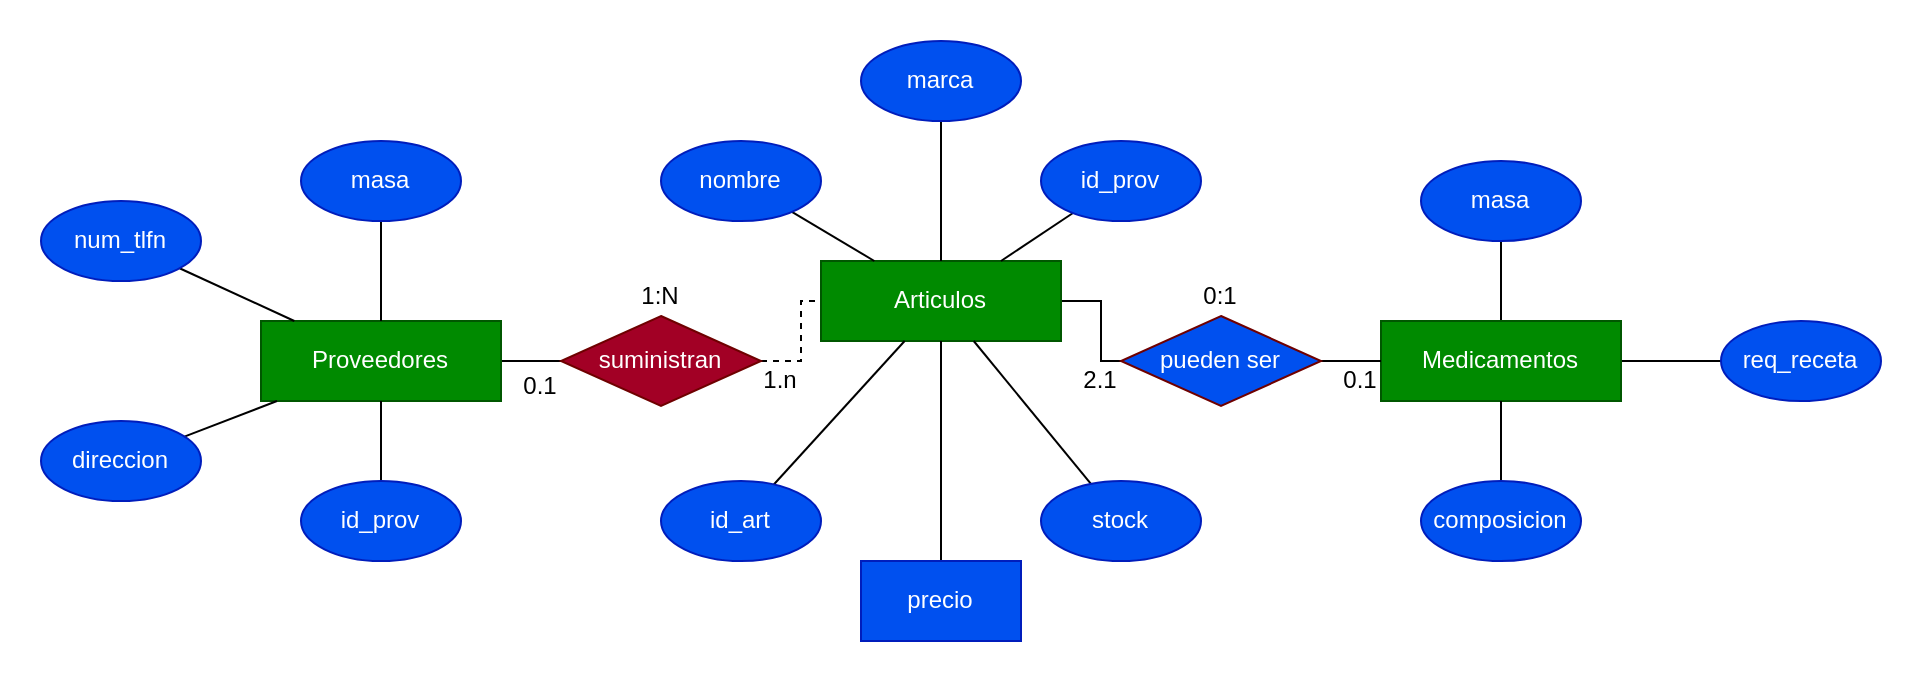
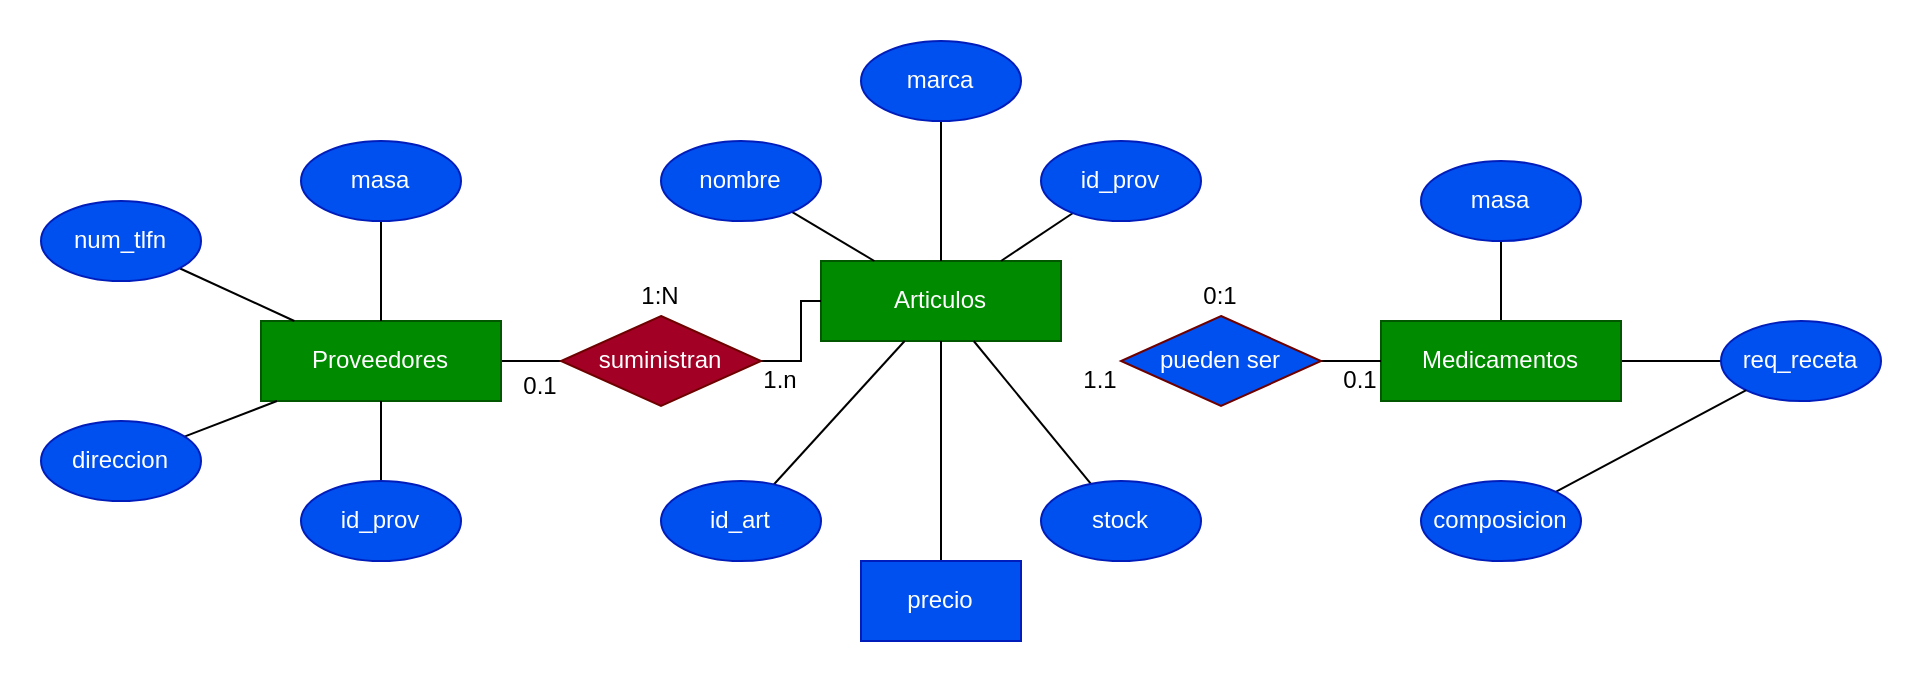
  <mxCell id="0" />
  <mxCell id="1" parent="0" />
  <mxCell id="2" style="edgeStyle=orthogonalEdgeStyle;rounded=0;orthogonalLoop=1;jettySize=auto;html=1;endArrow=none;endFill=0;" parent="1" source="3" target="10" edge="1"><mxGeometry relative="1" as="geometry" /></mxCell>
  <mxCell id="3" value="Proveedores" style="rounded=0;whiteSpace=wrap;html=1;fillColor=#008a00;fontColor=#ffffff;strokeColor=#005700;" parent="1" vertex="1"><mxGeometry x="130" y="160" width="120" height="40" as="geometry" /></mxCell>
- <mxCell id="4" style="edgeStyle=orthogonalEdgeStyle;rounded=0;orthogonalLoop=1;jettySize=auto;html=1;endArrow=none;endFill=0;" parent="1" source="5" target="12" edge="1"><mxGeometry relative="1" as="geometry" /></mxCell>
  <mxCell id="5" value="Articulos" style="rounded=0;whiteSpace=wrap;html=1;fillColor=#008a00;fontColor=#ffffff;strokeColor=#005700;" parent="1" vertex="1"><mxGeometry x="410" y="130" width="120" height="40" as="geometry" /></mxCell>
  <mxCell id="6" style="rounded=0;orthogonalLoop=1;jettySize=auto;html=1;endArrow=none;endFill=0;" edge="1" parent="1" source="8" target="33"><mxGeometry relative="1" as="geometry" /></mxCell>
  <mxCell id="7" style="edgeStyle=none;rounded=0;orthogonalLoop=1;jettySize=auto;html=1;endArrow=none;endFill=0;" edge="1" parent="1" source="8" target="34"><mxGeometry relative="1" as="geometry" /></mxCell>
  <mxCell id="8" value="Medicamentos" style="rounded=0;whiteSpace=wrap;html=1;fillColor=#008a00;fontColor=#ffffff;strokeColor=#005700;" parent="1" vertex="1"><mxGeometry x="690" y="160" width="120" height="40" as="geometry" /></mxCell>
- <mxCell id="9" style="edgeStyle=orthogonalEdgeStyle;rounded=0;orthogonalLoop=1;jettySize=auto;html=1;endArrow=none;endFill=0;dashed=1;" parent="1" source="10" target="5" edge="1"><mxGeometry relative="1" as="geometry" /></mxCell>
+ <mxCell id="9" style="edgeStyle=orthogonalEdgeStyle;rounded=0;orthogonalLoop=1;jettySize=auto;html=1;endArrow=none;endFill=0;" parent="1" source="10" target="5" edge="1"><mxGeometry relative="1" as="geometry" /></mxCell>
  <mxCell id="10" value="suministran" style="rhombus;whiteSpace=wrap;html=1;fillColor=#a20025;fontColor=#ffffff;strokeColor=#6F0000;" parent="1" vertex="1"><mxGeometry x="280" y="157.5" width="100" height="45" as="geometry" /></mxCell>
  <mxCell id="11" style="edgeStyle=orthogonalEdgeStyle;rounded=0;orthogonalLoop=1;jettySize=auto;html=1;endArrow=none;endFill=0;" parent="1" source="12" target="8" edge="1"><mxGeometry relative="1" as="geometry" /></mxCell>
  <mxCell id="12" value="pueden ser" style="rhombus;whiteSpace=wrap;html=1;fillColor=#0050ef;fontColor=#ffffff;strokeColor=#6F0000;" parent="1" vertex="1"><mxGeometry x="560" y="157.5" width="100" height="45" as="geometry" /></mxCell>
  <mxCell id="13" style="rounded=0;orthogonalLoop=1;jettySize=auto;html=1;endArrow=none;endFill=0;" parent="1" source="14" target="3" edge="1"><mxGeometry relative="1" as="geometry" /></mxCell>
  <mxCell id="14" value="masa" style="ellipse;whiteSpace=wrap;html=1;fillColor=#0050ef;fontColor=#ffffff;strokeColor=#001DBC;" parent="1" vertex="1"><mxGeometry x="150" y="70" width="80" height="40" as="geometry" /></mxCell>
  <mxCell id="15" style="edgeStyle=none;rounded=0;orthogonalLoop=1;jettySize=auto;html=1;endArrow=none;endFill=0;" parent="1" source="16" target="3" edge="1"><mxGeometry relative="1" as="geometry" /></mxCell>
  <mxCell id="16" value="num_tlfn" style="ellipse;whiteSpace=wrap;html=1;fillColor=#0050ef;fontColor=#ffffff;strokeColor=#001DBC;" parent="1" vertex="1"><mxGeometry x="20" y="100" width="80" height="40" as="geometry" /></mxCell>
  <mxCell id="17" style="edgeStyle=none;rounded=0;orthogonalLoop=1;jettySize=auto;html=1;endArrow=none;endFill=0;" parent="1" source="18" target="3" edge="1"><mxGeometry relative="1" as="geometry" /></mxCell>
  <mxCell id="18" value="direccion" style="ellipse;whiteSpace=wrap;html=1;fillColor=#0050ef;fontColor=#ffffff;strokeColor=#001DBC;" parent="1" vertex="1"><mxGeometry x="20" y="210" width="80" height="40" as="geometry" /></mxCell>
  <mxCell id="19" style="edgeStyle=none;rounded=0;orthogonalLoop=1;jettySize=auto;html=1;endArrow=none;endFill=0;" parent="1" source="20" target="3" edge="1"><mxGeometry relative="1" as="geometry" /></mxCell>
  <mxCell id="20" value="id_prov" style="ellipse;whiteSpace=wrap;html=1;fillColor=#0050ef;fontColor=#ffffff;strokeColor=#001DBC;" parent="1" vertex="1"><mxGeometry x="150" y="240" width="80" height="40" as="geometry" /></mxCell>
  <mxCell id="21" style="edgeStyle=none;rounded=0;orthogonalLoop=1;jettySize=auto;html=1;endArrow=none;endFill=0;" parent="1" source="22" target="5" edge="1"><mxGeometry relative="1" as="geometry" /></mxCell>
  <mxCell id="22" value="nombre" style="ellipse;whiteSpace=wrap;html=1;fillColor=#0050ef;fontColor=#ffffff;strokeColor=#001DBC;" parent="1" vertex="1"><mxGeometry x="330" y="70" width="80" height="40" as="geometry" /></mxCell>
  <mxCell id="23" style="edgeStyle=none;rounded=0;orthogonalLoop=1;jettySize=auto;html=1;endArrow=none;endFill=0;" parent="1" source="24" target="5" edge="1"><mxGeometry relative="1" as="geometry" /></mxCell>
  <mxCell id="24" value="marca" style="ellipse;whiteSpace=wrap;html=1;fillColor=#0050ef;fontColor=#ffffff;strokeColor=#001DBC;" parent="1" vertex="1"><mxGeometry x="430" y="20" width="80" height="40" as="geometry" /></mxCell>
  <mxCell id="25" style="edgeStyle=none;rounded=0;orthogonalLoop=1;jettySize=auto;html=1;endArrow=none;endFill=0;" parent="1" source="26" target="5" edge="1"><mxGeometry relative="1" as="geometry" /></mxCell>
  <mxCell id="26" value="precio" style="whiteSpace=wrap;html=1;fillColor=#0050ef;fontColor=#ffffff;strokeColor=#001DBC;rounded=0;" parent="1" vertex="1"><mxGeometry x="430" y="280" width="80" height="40" as="geometry" /></mxCell>
  <mxCell id="27" style="edgeStyle=none;rounded=0;orthogonalLoop=1;jettySize=auto;html=1;endArrow=none;endFill=0;" parent="1" source="28" target="5" edge="1"><mxGeometry relative="1" as="geometry" /></mxCell>
  <mxCell id="28" value="id_art" style="ellipse;whiteSpace=wrap;html=1;fillColor=#0050ef;fontColor=#ffffff;strokeColor=#001DBC;" parent="1" vertex="1"><mxGeometry x="330" y="240" width="80" height="40" as="geometry" /></mxCell>
  <mxCell id="29" style="edgeStyle=none;rounded=0;orthogonalLoop=1;jettySize=auto;html=1;endArrow=none;endFill=0;" parent="1" source="30" target="5" edge="1"><mxGeometry relative="1" as="geometry" /></mxCell>
  <mxCell id="30" value="id_prov" style="ellipse;whiteSpace=wrap;html=1;fillColor=#0050ef;fontColor=#ffffff;strokeColor=#001DBC;" parent="1" vertex="1"><mxGeometry x="520" y="70" width="80" height="40" as="geometry" /></mxCell>
  <mxCell id="31" style="edgeStyle=none;rounded=0;orthogonalLoop=1;jettySize=auto;html=1;endArrow=none;endFill=0;" parent="1" source="32" target="5" edge="1"><mxGeometry relative="1" as="geometry" /></mxCell>
  <mxCell id="32" value="stock" style="ellipse;whiteSpace=wrap;html=1;fillColor=#0050ef;fontColor=#ffffff;strokeColor=#001DBC;" parent="1" vertex="1"><mxGeometry x="520" y="240" width="80" height="40" as="geometry" /></mxCell>
  <mxCell id="33" value="masa" style="ellipse;whiteSpace=wrap;html=1;fillColor=#0050ef;fontColor=#ffffff;strokeColor=#001DBC;" parent="1" vertex="1"><mxGeometry x="710" y="80" width="80" height="40" as="geometry" /></mxCell>
  <mxCell id="34" value="req_receta" style="ellipse;whiteSpace=wrap;html=1;fillColor=#0050ef;fontColor=#ffffff;strokeColor=#001DBC;" parent="1" vertex="1"><mxGeometry x="860" y="160" width="80" height="40" as="geometry" /></mxCell>
- <mxCell id="35" style="edgeStyle=none;rounded=0;orthogonalLoop=1;jettySize=auto;html=1;endArrow=none;endFill=0;" edge="1" parent="1" source="36" target="8"><mxGeometry relative="1" as="geometry" /></mxCell>
+ <mxCell id="35" style="edgeStyle=none;rounded=0;orthogonalLoop=1;jettySize=auto;html=1;endArrow=none;endFill=0;" edge="1" parent="1" source="36" target="34"><mxGeometry relative="1" as="geometry" /></mxCell>
  <mxCell id="36" value="composicion" style="ellipse;whiteSpace=wrap;html=1;fillColor=#0050ef;fontColor=#ffffff;strokeColor=#001DBC;" parent="1" vertex="1"><mxGeometry x="710" y="240" width="80" height="40" as="geometry" /></mxCell>
  <mxCell id="37" value="0.1" style="text;html=1;strokeColor=none;fillColor=none;align=center;verticalAlign=middle;whiteSpace=wrap;rounded=0;" vertex="1" parent="1"><mxGeometry x="250" y="182.5" width="40" height="20" as="geometry" /></mxCell>
  <mxCell id="38" value="1.n" style="text;html=1;strokeColor=none;fillColor=none;align=center;verticalAlign=middle;whiteSpace=wrap;rounded=0;" vertex="1" parent="1"><mxGeometry x="370" y="180" width="40" height="20" as="geometry" /></mxCell>
  <mxCell id="39" value="1:N" style="text;html=1;strokeColor=none;fillColor=none;align=center;verticalAlign=middle;whiteSpace=wrap;rounded=0;" vertex="1" parent="1"><mxGeometry x="310" y="137.5" width="40" height="20" as="geometry" /></mxCell>
  <mxCell id="40" value="0.1" style="text;html=1;strokeColor=none;fillColor=none;align=center;verticalAlign=middle;whiteSpace=wrap;rounded=0;" vertex="1" parent="1"><mxGeometry x="660" y="180" width="40" height="20" as="geometry" /></mxCell>
- <mxCell id="41" value="2.1" style="text;html=1;strokeColor=none;fillColor=none;align=center;verticalAlign=middle;whiteSpace=wrap;rounded=0;" vertex="1" parent="1"><mxGeometry x="530" y="180" width="40" height="20" as="geometry" /></mxCell>
+ <mxCell id="41" value="1.1" style="text;html=1;strokeColor=none;fillColor=none;align=center;verticalAlign=middle;whiteSpace=wrap;rounded=0;" vertex="1" parent="1"><mxGeometry x="530" y="180" width="40" height="20" as="geometry" /></mxCell>
  <mxCell id="42" value="0:1" style="text;html=1;strokeColor=none;fillColor=none;align=center;verticalAlign=middle;whiteSpace=wrap;rounded=0;" vertex="1" parent="1"><mxGeometry x="590" y="137.5" width="40" height="20" as="geometry" /></mxCell>
